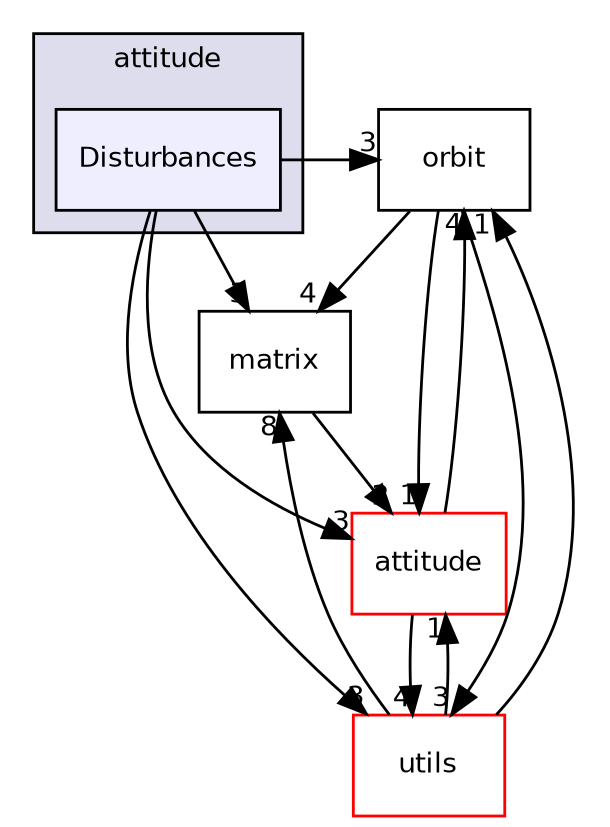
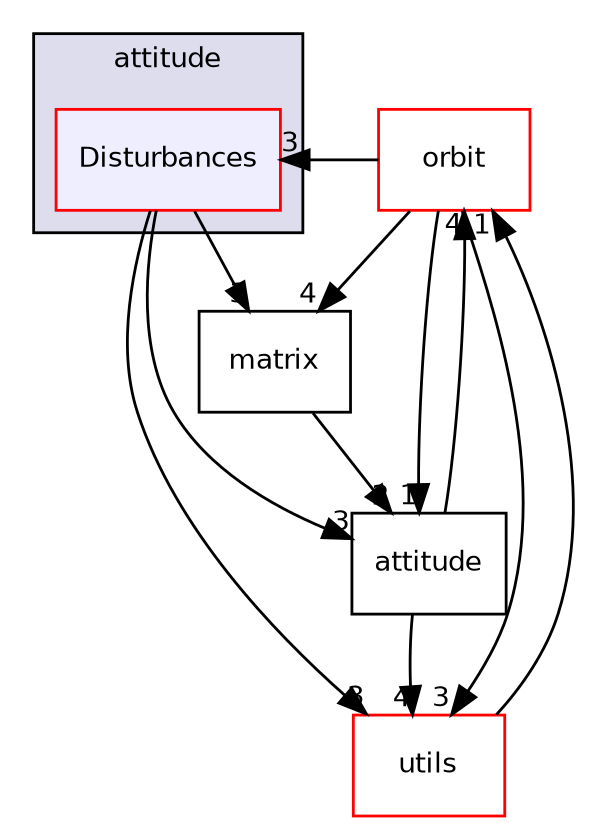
  digraph {
    compound=true
    node [fillcolor=white fontname=Helvetica fontsize=10 shape=box style=filled color=red]
    edge [headlabel=3 labeldistance=1.5 labelfontname=Helvetica labelfontsize=10]
-   n1 [fillcolor="#eeeeff" label=Disturbances pencolor=black color=""]
-   n2 [color=black label=orbit]
+   n1 [fillcolor="#eeeeff" label=Disturbances pencolor=black]
+   n2 [label=orbit]
    n3 [color=black label=matrix]
-   n4 [label=attitude]
+   n4 [color=black label=attitude]
    n5 [label=utils fillcolor="" style=""]
    subgraph cluster_1 {
      bgcolor="#ddddee"
      fontname=Helvetica
      fontsize=10
      label=attitude
      pencolor=black
      n1
    }
-   n1 -> n2
+   n2 -> n1
    n1 -> n3
    n1 -> n4
    n1 -> n5
    n2 -> n3 [headlabel=4]
    n2 -> n4 [headlabel=1]
    n2 -> n5
    n3 -> n4 [headlabel=2]
    n4 -> n2 [headlabel=4]
    n4 -> n5 [headlabel=4]
    n5 -> n2 [headlabel=1]
-   n5 -> n3 [headlabel=8]
-   n5 -> n4 [headlabel=1]
  }
